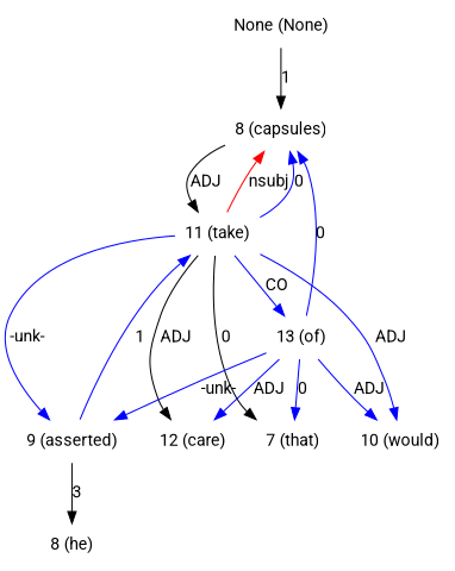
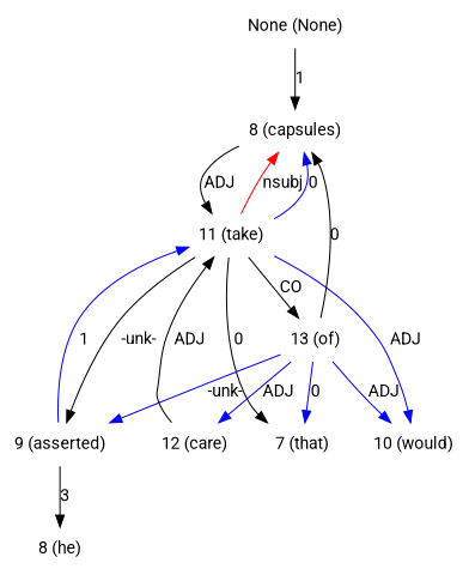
  digraph {
    fontname=Roboto
    node [fontname=Roboto shape=plaintext]
    edge [dir=forward fontname=Roboto color=blue]
    n1 [label="None (None)"]
    n2 [label="8 (capsules)"]
    n3 [label="11 (take)"]
    n4 [label="7 (that)"]
    n5 [label="9 (asserted)"]
    n6 [label="10 (would)"]
    n7 [label="13 (of)"]
    n8 [label="12 (care)"]
    n9 [label="8 (he)"]
    n1 -> n2 [label=1 color=""]
    n2 -> n3 [label=ADJ color=""]
    n3 -> n2 [color=red label=nsubj]
    n3 -> n2 [label=0]
    n3 -> n4 [label=0 color=""]
-   n3 -> n5 [label="-unk-"]
+   n3 -> n5 [label="-unk-" color=""]
    n3 -> n6 [label=ADJ]
-   n3 -> n7 [label=CO]
-   n3 -> n8 [label=ADJ color=""]
+   n3 -> n7 [label=CO color=""]
+   n8 -> n3 [label=ADJ color=""]
    n5 -> n3 [label=1]
    n5 -> n9 [label=3 color=""]
-   n7 -> n2 [label=0]
+   n7 -> n2 [color=black label=0]
    n7 -> n4 [label=0]
    n7 -> n5 [label="-unk-"]
    n7 -> n6 [label=ADJ]
    n7 -> n8 [label=ADJ]
  }
